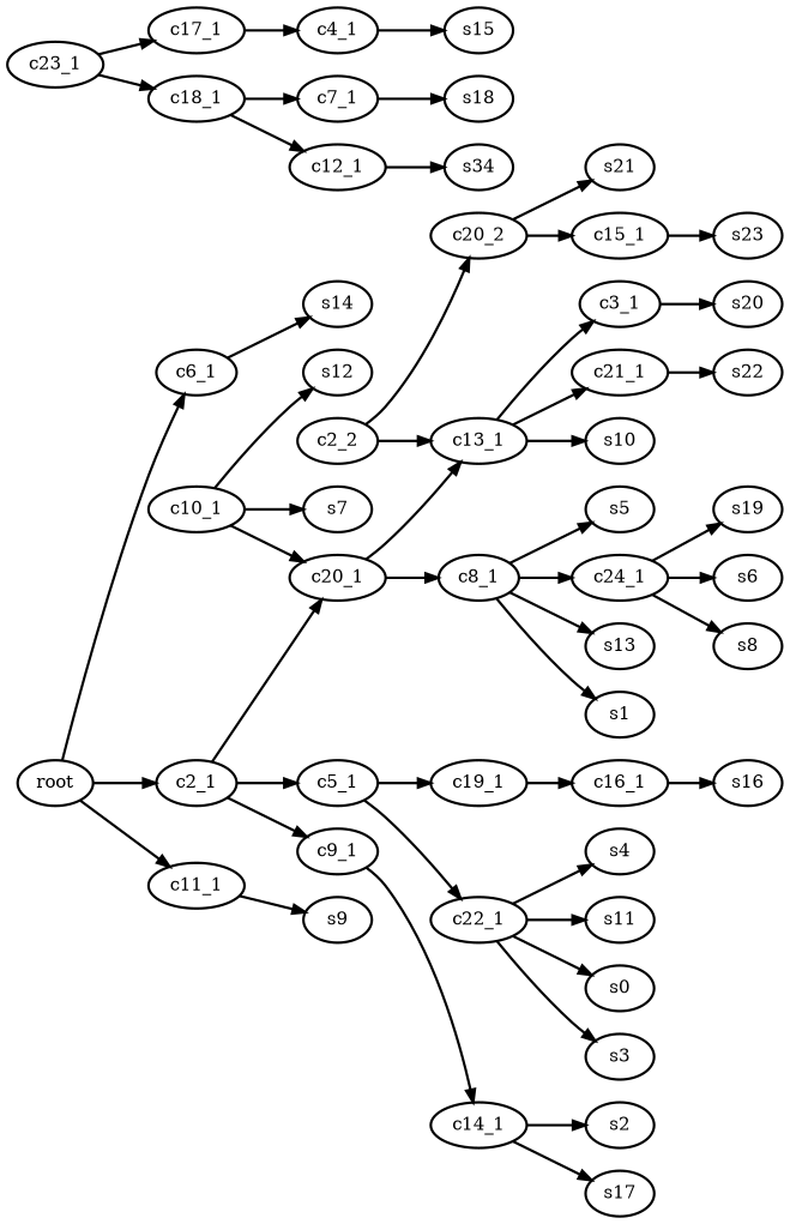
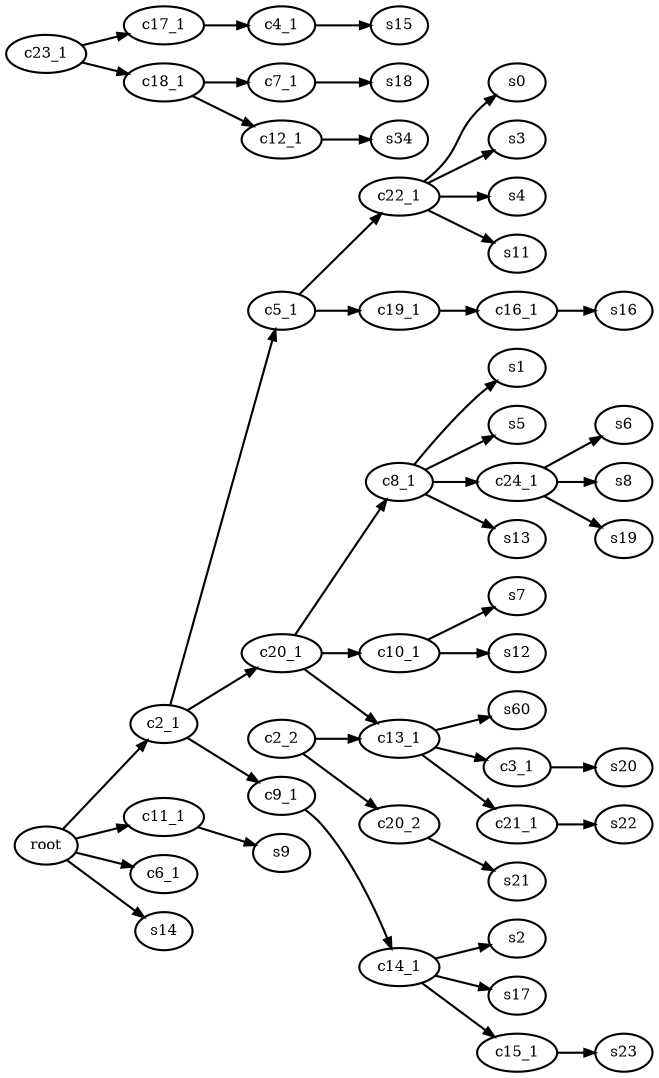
  digraph {
    rankdir=LR
    node [style=bold]
    edge [style=bold]
    n1 [label=root]
    n2 [label=c2_1]
    n3 [label=c11_1]
    n4 [label=c6_1]
    n5 [label=c5_1]
    n6 [label=c20_1]
    n7 [label=c9_1]
    n8 [label=s9]
    n9 [label=s14]
    n10 [label=c22_1]
    n11 [label=c19_1]
    n12 [label=c8_1]
    n13 [label=c10_1]
    n14 [label=c13_1]
    n15 [label=c14_1]
    n16 [label=c23_1]
    n17 [label=c17_1]
    n18 [label=c18_1]
    n19 [label=s0]
    n20 [label=s3]
    n21 [label=s4]
    n22 [label=s11]
    n23 [label=c16_1]
    n24 [label=s1]
    n25 [label=s5]
    n26 [label=c24_1]
    n27 [label=s13]
    n28 [label=s7]
    n29 [label=s12]
-   n30 [label=s10]
+   n30 [label=s60]
    n31 [label=c3_1]
    n32 [label=c21_1]
    n33 [label=s6]
    n34 [label=s8]
    n35 [label=s19]
    n36 [label=s2]
    n37 [label=s17]
    n38 [label=s20]
    n39 [label=c2_2]
    n40 [label=c20_2]
    n41 [label=s22]
    n42 [label=c4_1]
    n43 [label=c7_1]
    n44 [label=c12_1]
    n45 [label=s15]
    n46 [label=s16]
    n47 [label=s18]
    n48 [label=s34]
    n49 [label=s21]
    n50 [label=c15_1]
    n51 [label=s23]
    n1 -> n2
    n1 -> n3
    n1 -> n4
    n2 -> n5
    n2 -> n6
    n2 -> n7
    n3 -> n8
-   n4 -> n9
+   n1 -> n9
    n5 -> n10
    n5 -> n11
    n6 -> n12
-   n13 -> n6
+   n6 -> n13
    n6 -> n14
    n7 -> n15
    n10 -> n19
    n10 -> n20
    n10 -> n21
    n10 -> n22
    n11 -> n23
    n12 -> n24
    n12 -> n25
    n12 -> n26
    n12 -> n27
    n13 -> n28
    n13 -> n29
    n14 -> n30
    n14 -> n31
    n14 -> n32
    n15 -> n36
    n15 -> n37
    n16 -> n17
    n16 -> n18
    n17 -> n42
    n18 -> n43
    n18 -> n44
    n23 -> n46
    n26 -> n33
    n26 -> n34
    n26 -> n35
    n31 -> n38
    n32 -> n41
    n39 -> n14
    n39 -> n40
    n40 -> n49
-   n40 -> n50
+   n15 -> n50
    n42 -> n45
    n43 -> n47
    n44 -> n48
    n50 -> n51
  }
